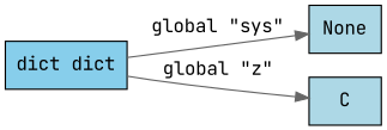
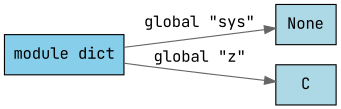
  digraph {
    rankdir=LR
    fontname="JetBrains Mono"
    node [shape=rect style=filled fillcolor=lightblue fontname="JetBrains Mono"]
    edge [color=gray40 fontname="JetBrains Mono"]
-   n1 [label="dict dict" fillcolor=skyblue]
+   n1 [label="module dict" fillcolor=skyblue]
    n2 [label=None]
    C
    n1 -> n2 [label="global \"sys\""]
    n1 -> C [label="global \"z\""]
  }
